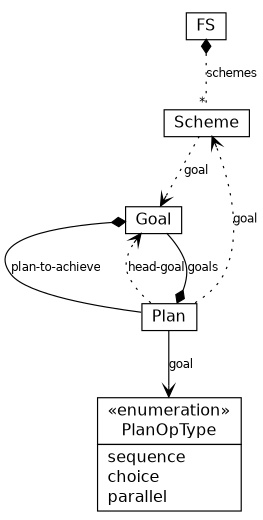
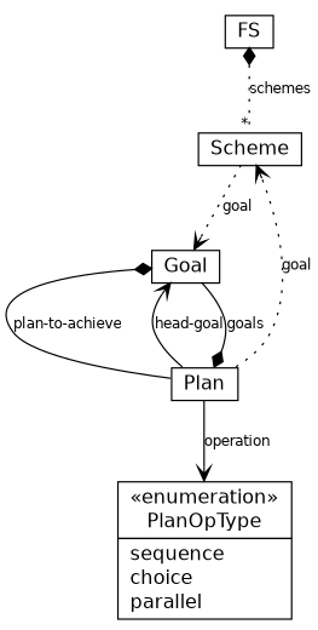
  digraph {
    nodesep=0.25
    ranksep=0.5
    node [fontcolor=black fontname=Helvetica fontsize=14.0 shape=plaintext]
    edge [arrowhead=open color=black fontcolor=black fontname=Helvetica fontsize=10.0 headport=p labelfontname=Helvetica labelfontsize=10 style=dotted tailport=p]
    n1 [label=<<table title="moise.os.fs.Scheme" border="0" cellborder="1" cellspacing="0" cellpadding="2" port="p" href="./Scheme.html"> 		<tr><td><table border="0" cellspacing="0" cellpadding="1"> <tr><td align="center" balign="center"> Scheme </td></tr> 		</table></td></tr> 		</table>>]
    n2 [label=<<table title="moise.os.fs.Goal" border="0" cellborder="1" cellspacing="0" cellpadding="2" port="p" href="./Goal.html"> 		<tr><td><table border="0" cellspacing="0" cellpadding="1"> <tr><td align="center" balign="center"> Goal </td></tr> 		</table></td></tr> 		</table>>]
    n3 [label=<<table title="moise.os.fs.Plan" border="0" cellborder="1" cellspacing="0" cellpadding="2" port="p" href="./Plan.html"> 		<tr><td><table border="0" cellspacing="0" cellpadding="1"> <tr><td align="center" balign="center"> Plan </td></tr> 		</table></td></tr> 		</table>>]
    n4 [label=<<table title="moise.os.fs.Plan.PlanOpType" border="0" cellborder="1" cellspacing="0" cellpadding="2" port="p" href="./Plan.PlanOpType.html"> 		<tr><td><table border="0" cellspacing="0" cellpadding="1"> <tr><td align="center" balign="center"> &#171;enumeration&#187; </td></tr> <tr><td align="center" balign="center"> PlanOpType </td></tr> 		</table></td></tr> 		<tr><td><table border="0" cellspacing="0" cellpadding="1"> <tr><td align="left" balign="left"> sequence </td></tr> <tr><td align="left" balign="left"> choice </td></tr> <tr><td align="left" balign="left"> parallel </td></tr> 		</table></td></tr> 		</table>>]
    n5 [label=<<table title="moise.os.fs.FS" border="0" cellborder="1" cellspacing="0" cellpadding="2" port="p" href="./FS.html"> 		<tr><td><table border="0" cellspacing="0" cellpadding="1"> <tr><td align="center" balign="center"> FS </td></tr> 		</table></td></tr> 		</table>>]
    n1 -> n2 [label=goal]
    n2 -> n3 [arrowhead=none arrowtail=diamond dir=both label="plan-to-achieve" style=solid]
    n3 -> n1 [label=goal]
-   n3 -> n2 [label="head-goal"]
+   n3 -> n2 [label="head-goal" style=solid]
    n3 -> n2 [arrowhead=none arrowtail=diamond dir=both label=goals style=solid]
-   n3 -> n4 [label=goal style=solid]
+   n3 -> n4 [label=operation style=solid]
    n5 -> n1 [arrowhead=none arrowtail=diamond dir=both headlabel="*" label=schemes]
  }
